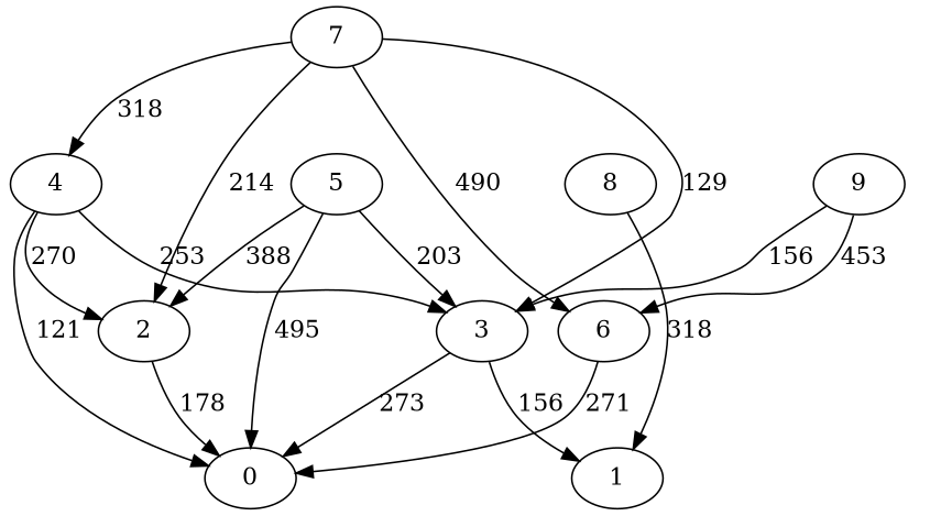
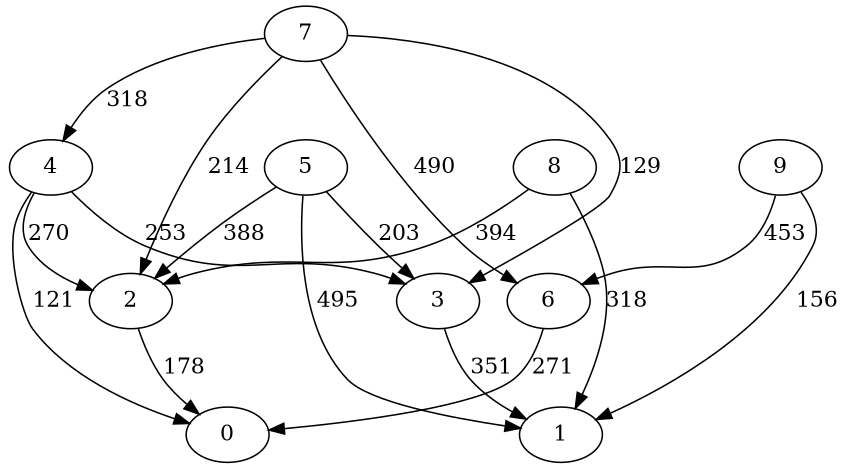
  digraph {
    2
    0
    3
    1
    4
    5
    6
    7
    8
    9
    2 -> 0 [label=178]
-   3 -> 0 [label=273]
-   3 -> 1 [label=156]
+   3 -> 1 [label=351]
    4 -> 2 [label=270]
    4 -> 0 [label=121]
    4 -> 3 [label=253]
    5 -> 2 [label=388]
    5 -> 3 [label=203]
-   5 -> 0 [label=495]
+   5 -> 1 [label=495]
    6 -> 0 [label=271]
    7 -> 2 [label=214]
    7 -> 3 [label=129]
    7 -> 4 [label=318]
    7 -> 6 [label=490]
+   8 -> 2 [label=394]
    8 -> 1 [label=318]
-   9 -> 3 [label=156]
+   9 -> 1 [label=156]
    9 -> 6 [label=453]
  }
